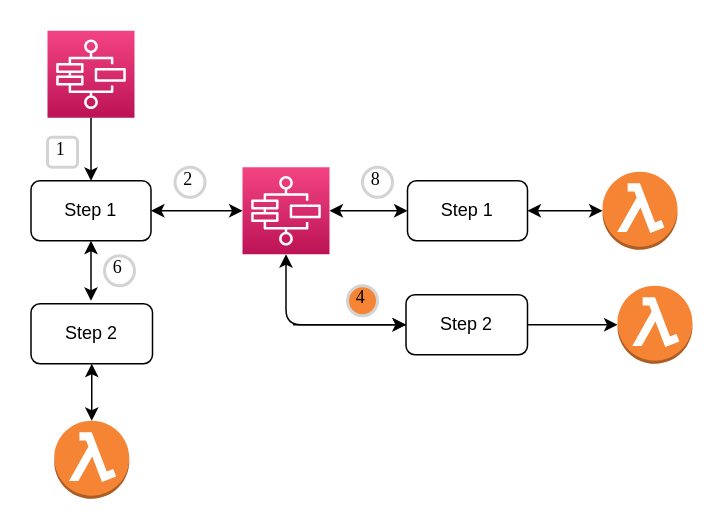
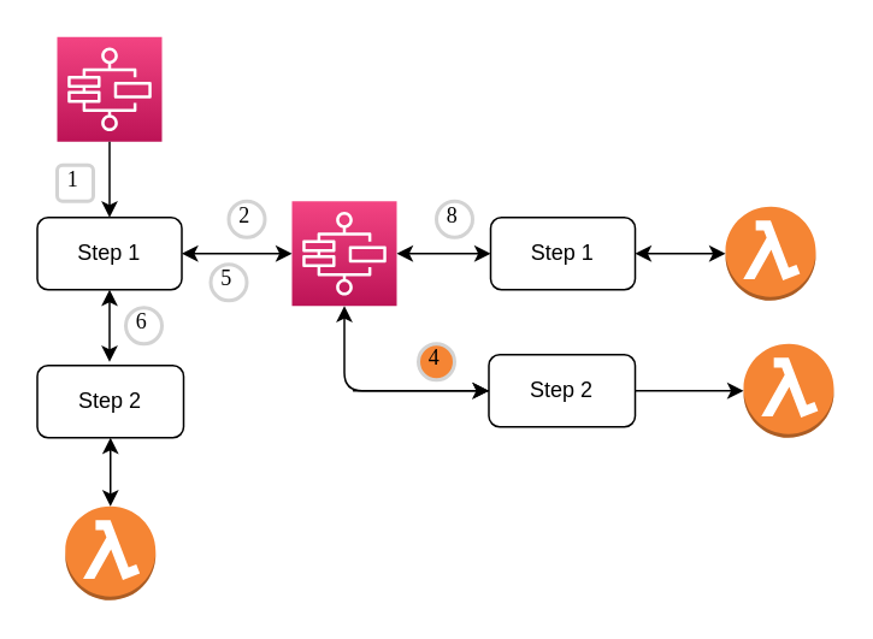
  <mxCell id="0" />
  <mxCell id="1" parent="0" />
  <mxCell id="2" value="" style="points=[[0,0,0],[0.25,0,0],[0.5,0,0],[0.75,0,0],[1,0,0],[0,1,0],[0.25,1,0],[0.5,1,0],[0.75,1,0],[1,1,0],[0,0.25,0],[0,0.5,0],[0,0.75,0],[1,0.25,0],[1,0.5,0],[1,0.75,0]];outlineConnect=0;fontColor=#232F3E;gradientColor=#F34482;gradientDirection=north;fillColor=#BC1356;strokeColor=#ffffff;dashed=0;verticalLabelPosition=bottom;verticalAlign=top;align=center;html=1;fontSize=12;fontStyle=0;aspect=fixed;shape=mxgraph.aws4.resourceIcon;resIcon=mxgraph.aws4.step_functions;" vertex="1" parent="1"><mxGeometry x="31" y="20" width="58" height="58" as="geometry" /></mxCell>
  <mxCell id="3" value="Step 1" style="rounded=1;whiteSpace=wrap;html=1;" vertex="1" parent="1"><mxGeometry x="20" y="120" width="80" height="40" as="geometry" /></mxCell>
  <mxCell id="4" value="" style="endArrow=classic;html=1;exitX=0.5;exitY=1;exitDx=0;exitDy=0;exitPerimeter=0;" edge="1" parent="1" source="2" target="3"><mxGeometry width="50" height="50" relative="1" as="geometry"><mxPoint x="111" y="310" as="sourcePoint" /><mxPoint x="161" y="260" as="targetPoint" /></mxGeometry></mxCell>
  <mxCell id="5" value="" style="points=[[0,0,0],[0.25,0,0],[0.5,0,0],[0.75,0,0],[1,0,0],[0,1,0],[0.25,1,0],[0.5,1,0],[0.75,1,0],[1,1,0],[0,0.25,0],[0,0.5,0],[0,0.75,0],[1,0.25,0],[1,0.5,0],[1,0.75,0]];outlineConnect=0;fontColor=#232F3E;gradientColor=#F34482;gradientDirection=north;fillColor=#BC1356;strokeColor=#ffffff;dashed=0;verticalLabelPosition=bottom;verticalAlign=top;align=center;html=1;fontSize=12;fontStyle=0;aspect=fixed;shape=mxgraph.aws4.resourceIcon;resIcon=mxgraph.aws4.step_functions;" vertex="1" parent="1"><mxGeometry x="161" y="111" width="58" height="58" as="geometry" /></mxCell>
  <mxCell id="6" value="" style="outlineConnect=0;dashed=0;verticalLabelPosition=bottom;verticalAlign=top;align=center;html=1;shape=mxgraph.aws3.lambda_function;fillColor=#F58534;gradientColor=none;" vertex="1" parent="1"><mxGeometry x="411" y="190" width="50" height="52" as="geometry" /></mxCell>
  <mxCell id="7" value="" style="outlineConnect=0;dashed=0;verticalLabelPosition=bottom;verticalAlign=top;align=center;html=1;shape=mxgraph.aws3.lambda_function;fillColor=#F58534;gradientColor=none;" vertex="1" parent="1"><mxGeometry x="401" y="114" width="50" height="52" as="geometry" /></mxCell>
  <mxCell id="8" value="" style="endArrow=classic;startArrow=classic;html=1;" edge="1" parent="1" source="21" target="7"><mxGeometry width="50" height="50" relative="1" as="geometry"><mxPoint x="111" y="310" as="sourcePoint" /><mxPoint x="161" y="260" as="targetPoint" /></mxGeometry></mxCell>
  <mxCell id="9" value="" style="endArrow=classic;startArrow=classic;html=1;" edge="1" parent="1" source="23" target="6"><mxGeometry width="50" height="50" relative="1" as="geometry"><mxPoint x="229" y="149.25" as="sourcePoint" /><mxPoint x="291" y="147.647" as="targetPoint" /><Array as="points"><mxPoint x="190" y="216" /></Array></mxGeometry></mxCell>
  <mxCell id="10" value="1" style="whiteSpace=wrap;html=1;aspect=fixed;strokeWidth=2;fontFamily=Tahoma;spacingBottom=4;spacingRight=2;strokeColor=#d3d3d3;rounded=1;" vertex="1" parent="1"><mxGeometry x="31" y="91" width="20" height="20" as="geometry" /></mxCell>
- <mxCell id="11" value="2" style="ellipse;whiteSpace=wrap;html=1;aspect=fixed;strokeWidth=2;fontFamily=Tahoma;spacingBottom=4;spacingRight=2;strokeColor=#d3d3d3;" vertex="1" parent="1"><mxGeometry x="116" y="111" width="20" height="20" as="geometry" /></mxCell>
+ <mxCell id="11" value="2" style="ellipse;whiteSpace=wrap;html=1;aspect=fixed;strokeWidth=2;fontFamily=Tahoma;spacingBottom=4;spacingRight=2;strokeColor=#d3d3d3;" vertex="1" parent="1"><mxGeometry x="126" y="111" width="20" height="20" as="geometry" /></mxCell>
  <mxCell id="12" value="8" style="ellipse;whiteSpace=wrap;html=1;aspect=fixed;strokeWidth=2;fontFamily=Tahoma;spacingBottom=4;spacingRight=2;strokeColor=#d3d3d3;" vertex="1" parent="1"><mxGeometry x="241" y="111" width="20" height="20" as="geometry" /></mxCell>
  <mxCell id="13" value="4" style="ellipse;whiteSpace=wrap;html=1;aspect=fixed;strokeWidth=2;fontFamily=Tahoma;spacingBottom=4;spacingRight=2;strokeColor=#d3d3d3;fillColor=#f58534;" vertex="1" parent="1"><mxGeometry x="231" y="190" width="20" height="20" as="geometry" /></mxCell>
+ <mxCell id="14" value="5" style="ellipse;whiteSpace=wrap;html=1;aspect=fixed;strokeWidth=2;fontFamily=Tahoma;spacingBottom=4;spacingRight=2;strokeColor=#d3d3d3;" vertex="1" parent="1"><mxGeometry x="116" y="146" width="20" height="20" as="geometry" /></mxCell>
  <mxCell id="15" value="" style="endArrow=classic;startArrow=classic;html=1;" edge="1" parent="1" source="3" target="5"><mxGeometry width="50" height="50" relative="1" as="geometry"><mxPoint x="111" y="310" as="sourcePoint" /><mxPoint x="161" y="260" as="targetPoint" /></mxGeometry></mxCell>
  <mxCell id="16" value="" style="endArrow=classic;startArrow=classic;html=1;" edge="1" parent="1" source="3"><mxGeometry width="50" height="50" relative="1" as="geometry"><mxPoint x="111" y="310" as="sourcePoint" /><mxPoint x="60" y="200" as="targetPoint" /></mxGeometry></mxCell>
  <mxCell id="17" value="6" style="ellipse;whiteSpace=wrap;html=1;aspect=fixed;strokeWidth=2;fontFamily=Tahoma;spacingBottom=4;spacingRight=2;strokeColor=#d3d3d3;" vertex="1" parent="1"><mxGeometry x="69" y="170" width="20" height="20" as="geometry" /></mxCell>
  <mxCell id="18" value="Step 2" style="rounded=1;whiteSpace=wrap;html=1;" vertex="1" parent="1"><mxGeometry x="20" y="202" width="81" height="40" as="geometry" /></mxCell>
  <mxCell id="19" value="" style="outlineConnect=0;dashed=0;verticalLabelPosition=bottom;verticalAlign=top;align=center;html=1;shape=mxgraph.aws3.lambda_function;fillColor=#F58534;gradientColor=none;" vertex="1" parent="1"><mxGeometry x="35.5" y="280" width="50" height="52" as="geometry" /></mxCell>
  <mxCell id="20" value="" style="endArrow=classic;startArrow=classic;html=1;entryX=0.5;entryY=1;entryDx=0;entryDy=0;" edge="1" parent="1" source="19" target="18"><mxGeometry width="50" height="50" relative="1" as="geometry"><mxPoint x="111" y="310" as="sourcePoint" /><mxPoint x="161" y="260" as="targetPoint" /></mxGeometry></mxCell>
  <mxCell id="21" value="Step 1" style="rounded=1;whiteSpace=wrap;html=1;" vertex="1" parent="1"><mxGeometry x="271" y="120" width="80" height="40" as="geometry" /></mxCell>
  <mxCell id="22" value="" style="endArrow=classic;startArrow=classic;html=1;" edge="1" parent="1" source="5" target="21"><mxGeometry width="50" height="50" relative="1" as="geometry"><mxPoint x="219" y="140" as="sourcePoint" /><mxPoint x="391" y="140" as="targetPoint" /></mxGeometry></mxCell>
  <mxCell id="23" value="Step 2" style="rounded=1;whiteSpace=wrap;html=1;" vertex="1" parent="1"><mxGeometry x="270" y="196" width="81" height="40" as="geometry" /></mxCell>
  <mxCell id="24" value="" style="endArrow=classic;startArrow=classic;html=1;" edge="1" parent="1" source="5" target="23"><mxGeometry width="50" height="50" relative="1" as="geometry"><mxPoint x="190" y="169" as="sourcePoint" /><mxPoint x="391" y="216" as="targetPoint" /><Array as="points"><mxPoint x="190" y="216" /></Array></mxGeometry></mxCell>
